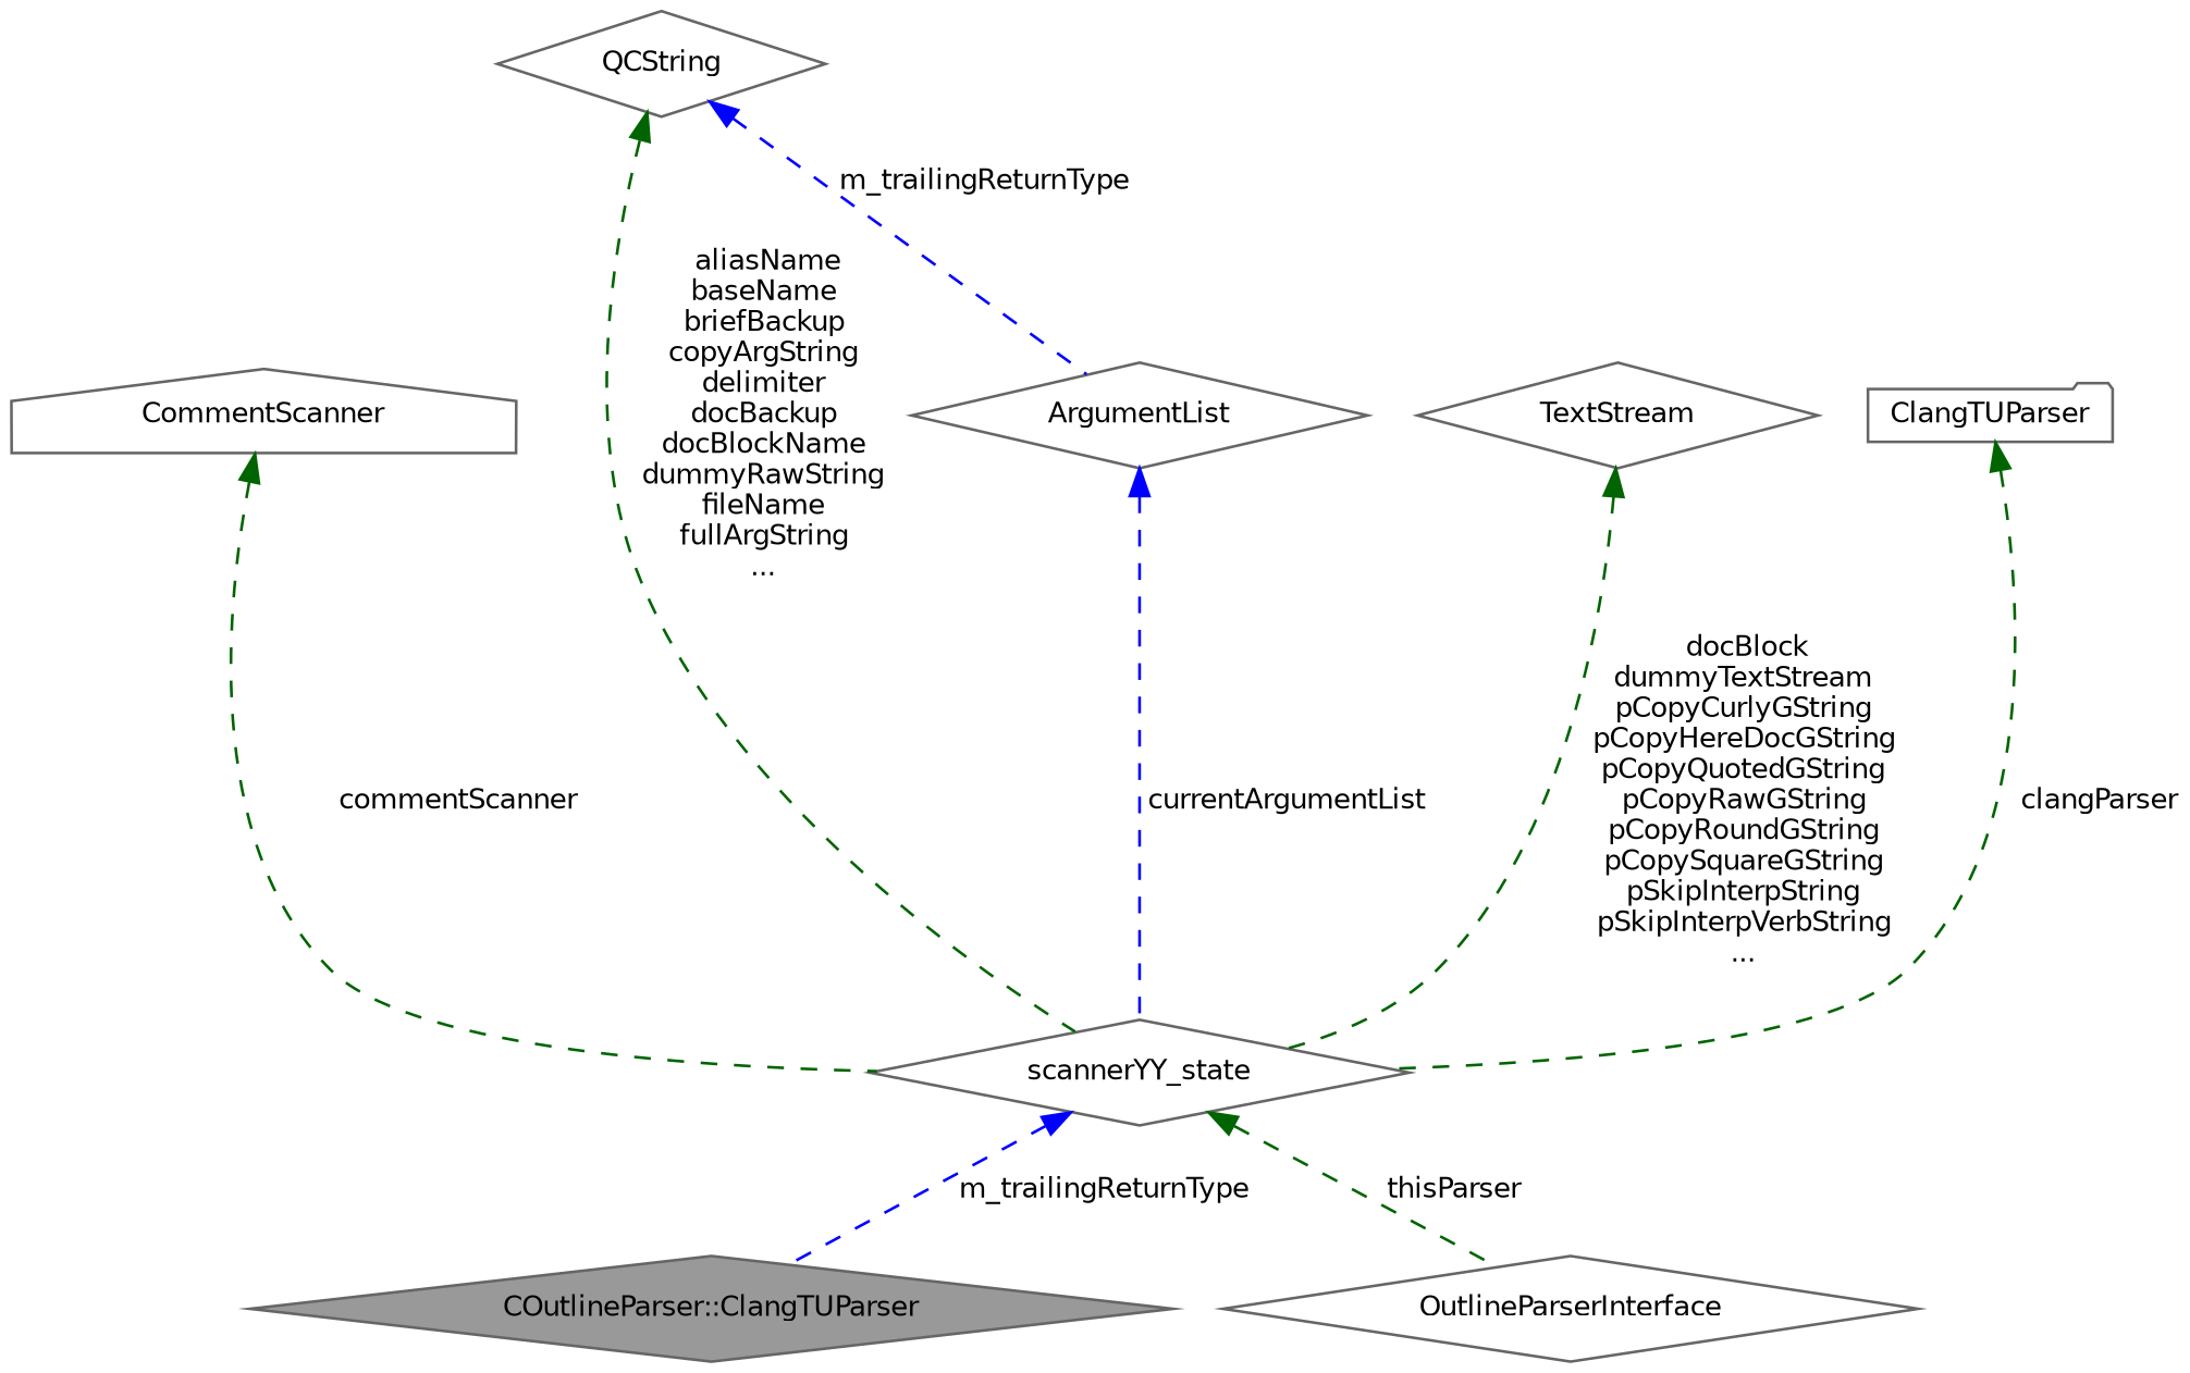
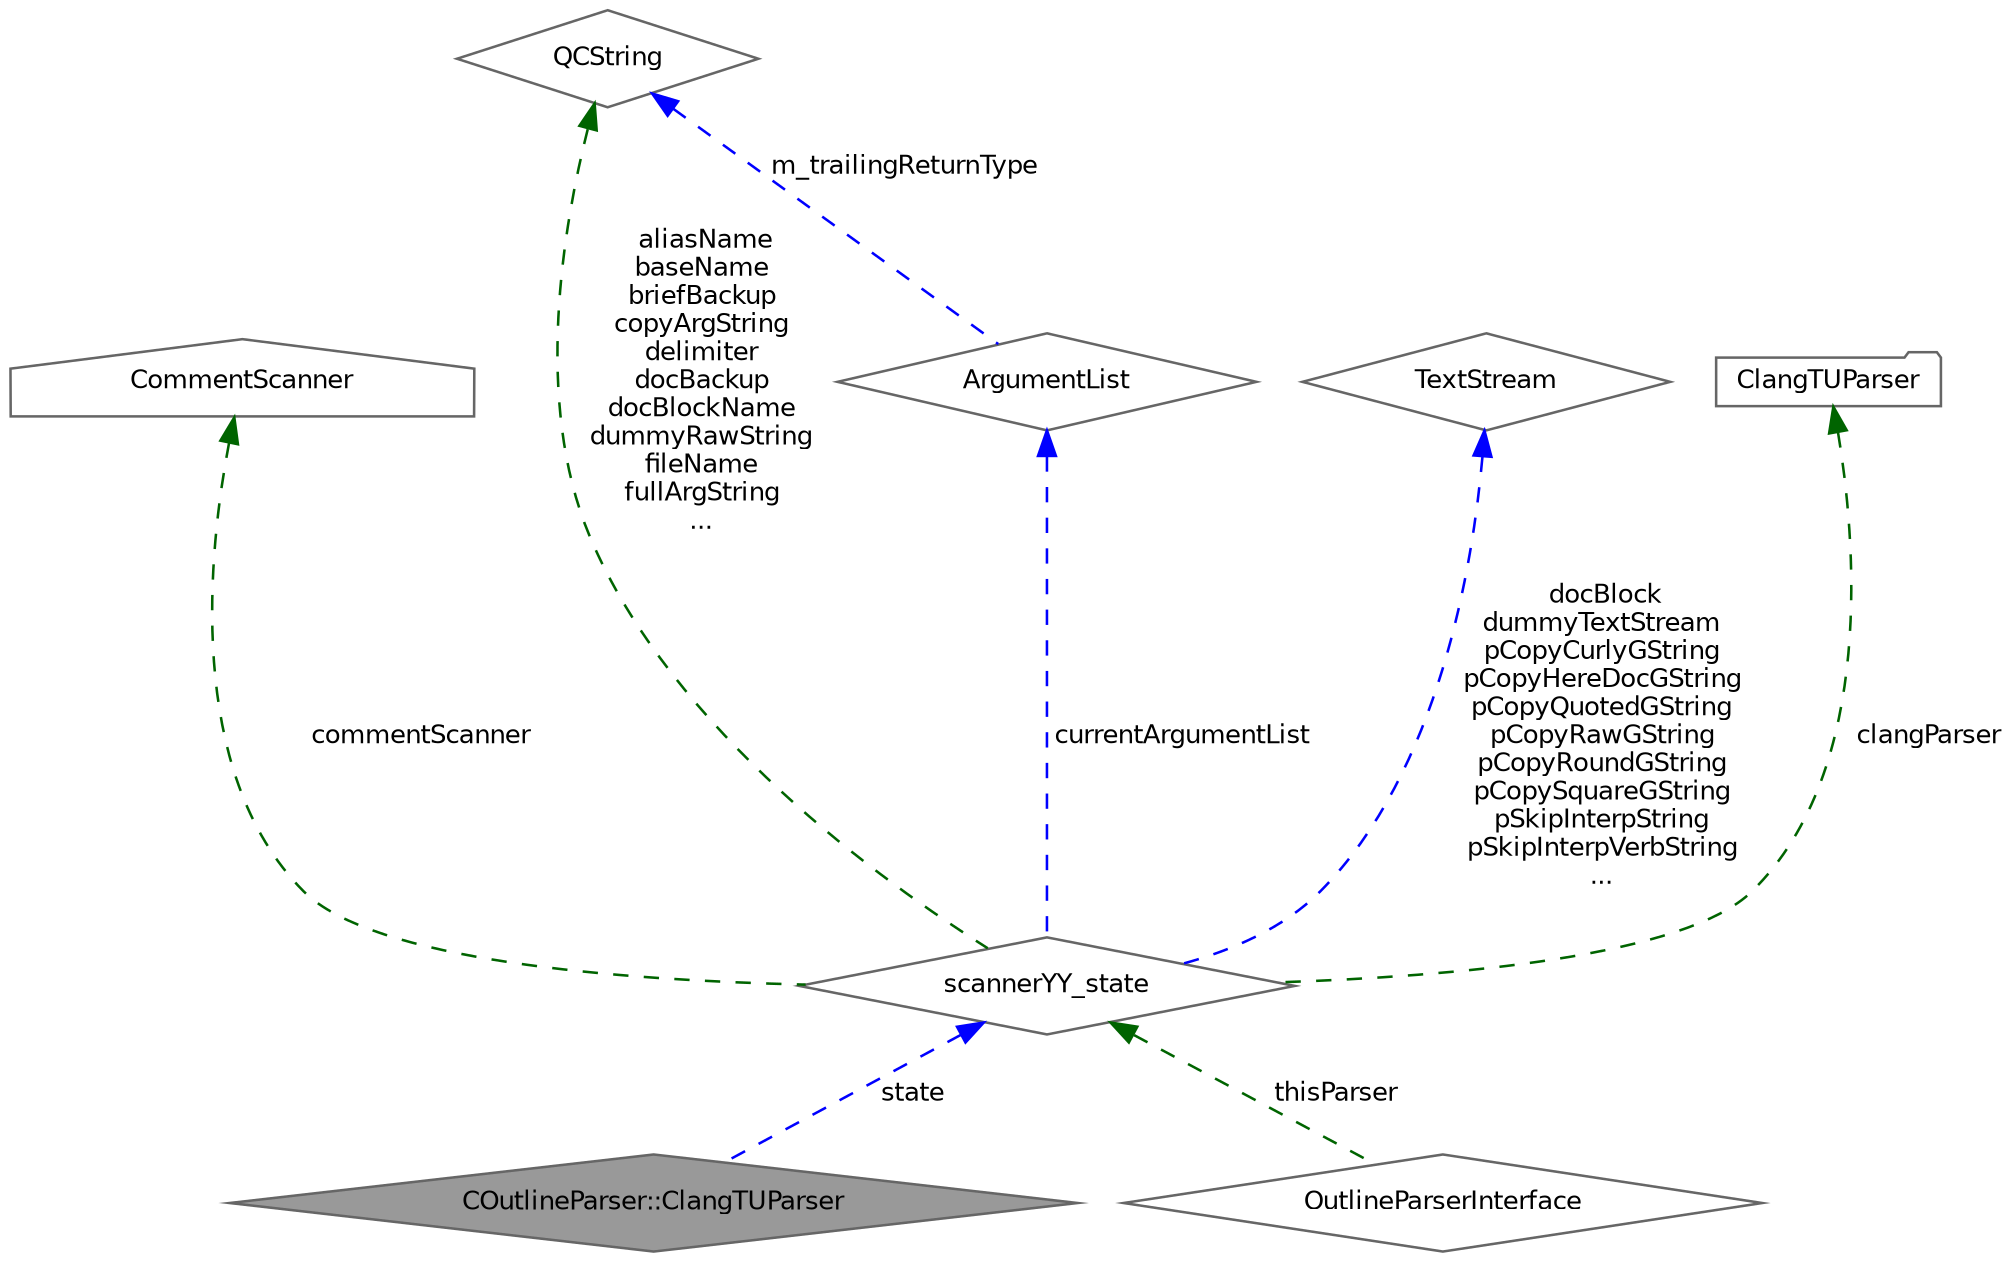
  digraph {
    fontname="DejaVu Sans"
    node [color=gray40 fillcolor=white fontname="DejaVu Sans" fontsize=10 shape=diamond style=filled]
    edge [color=darkgreen dir=back fontname="DejaVu Sans" fontsize=10 labelfontname=Helvetica labelfontsize=10 style=dashed]
    n1 [fillcolor=grey60 fontcolor=black height=0.2 label="COutlineParser::ClangTUParser" width=0.4]
    n2 [height=0.2 label=scannerYY_state width=0.4]
    n3 [height=0.2 label=OutlineParserInterface width=0.4]
    n4 [height=0.2 label=CommentScanner shape=house width=0.4]
    n5 [height=0.2 label=QCString width=0.4]
    n6 [height=0.2 label=ArgumentList width=0.4]
    n7 [height=0.2 label=TextStream width=0.4]
    n8 [height=0.2 label=ClangTUParser shape=folder width=0.4]
-   n2 -> n1 [color=blue label=" m_trailingReturnType"]
+   n2 -> n1 [color=blue label=" state"]
    n2 -> n3 [label=" thisParser"]
    n4 -> n2 [label=" commentScanner"]
    n5 -> n2 [label=" aliasName\nbaseName\nbriefBackup\ncopyArgString\ndelimiter\ndocBackup\ndocBlockName\ndummyRawString\nfileName\nfullArgString\n..."]
    n5 -> n6 [color=blue label=" m_trailingReturnType"]
    n6 -> n2 [color=blue label=" currentArgumentList"]
-   n7 -> n2 [label=" docBlock\ndummyTextStream\npCopyCurlyGString\npCopyHereDocGString\npCopyQuotedGString\npCopyRawGString\npCopyRoundGString\npCopySquareGString\npSkipInterpString\npSkipInterpVerbString\n..."]
+   n7 -> n2 [color=blue label=" docBlock\ndummyTextStream\npCopyCurlyGString\npCopyHereDocGString\npCopyQuotedGString\npCopyRawGString\npCopyRoundGString\npCopySquareGString\npSkipInterpString\npSkipInterpVerbString\n..."]
    n8 -> n2 [label=" clangParser"]
  }
